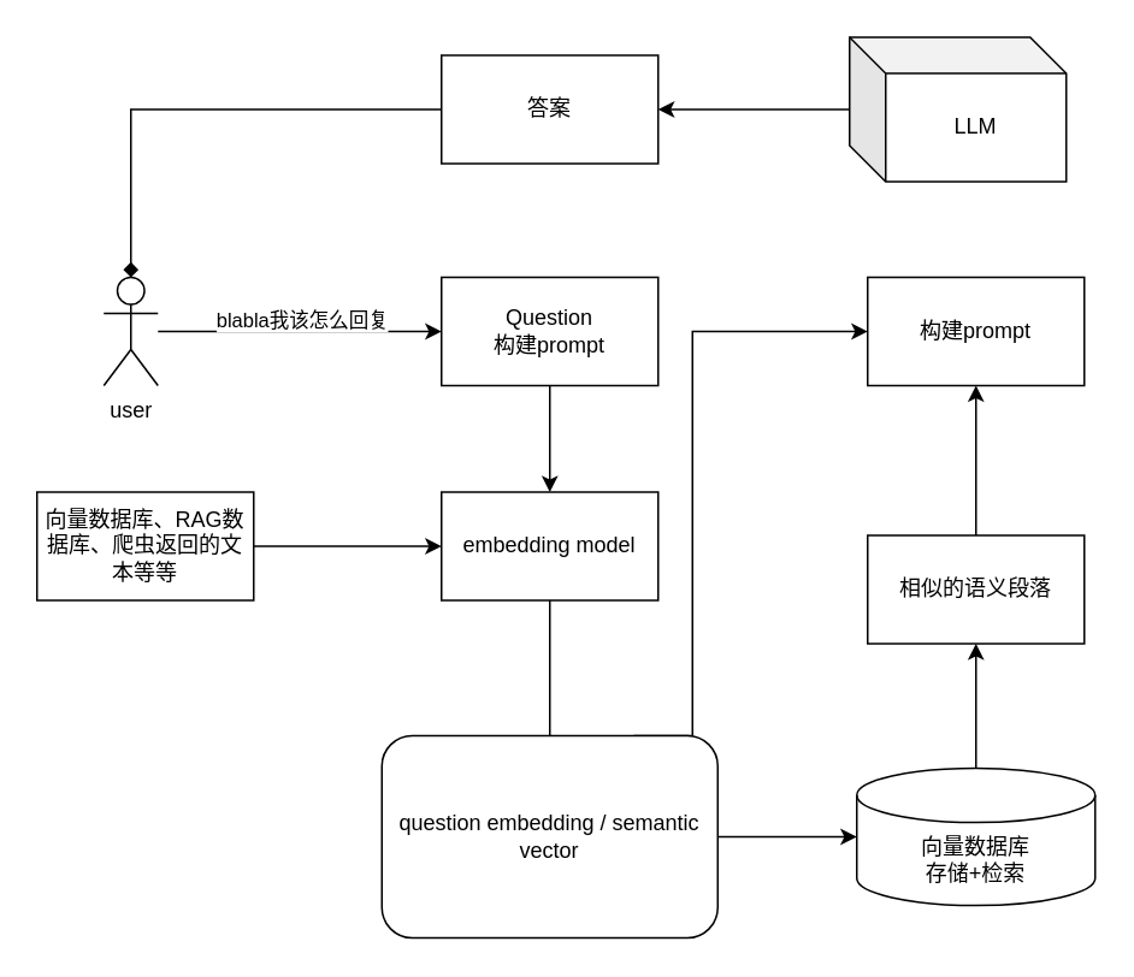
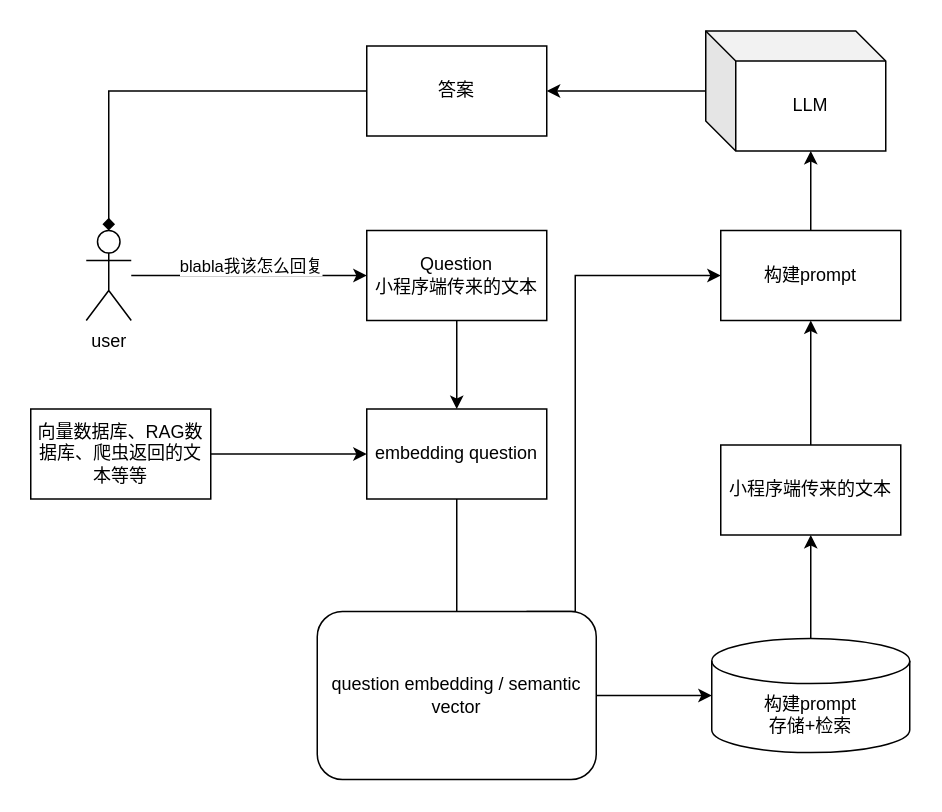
  <mxCell id="0" />
  <mxCell id="1" parent="0" />
  <mxCell id="2" style="edgeStyle=orthogonalEdgeStyle;rounded=0;orthogonalLoop=1;jettySize=auto;html=1;entryX=0;entryY=0.5;entryDx=0;entryDy=0;" edge="1" parent="1" source="4" target="6"><mxGeometry relative="1" as="geometry" /></mxCell>
  <mxCell id="3" value="blabla我该怎么回复" style="edgeLabel;html=1;align=center;verticalAlign=middle;resizable=0;points=[];" vertex="1" connectable="0" parent="2"><mxGeometry x="-0.401" y="1" relative="1" as="geometry"><mxPoint x="32" y="-6" as="offset" /></mxGeometry></mxCell>
  <mxCell id="4" value="user" style="shape=umlActor;verticalLabelPosition=bottom;verticalAlign=top;html=1;outlineConnect=0;" vertex="1" parent="1"><mxGeometry x="57" y="153" width="30" height="60" as="geometry" /></mxCell>
  <mxCell id="5" value="" style="edgeStyle=orthogonalEdgeStyle;rounded=0;orthogonalLoop=1;jettySize=auto;html=1;" edge="1" parent="1" source="6" target="8"><mxGeometry relative="1" as="geometry" /></mxCell>
- <mxCell id="6" value="Question&lt;br&gt;构建prompt" style="rounded=0;whiteSpace=wrap;html=1;" vertex="1" parent="1"><mxGeometry x="244" y="153" width="120" height="60" as="geometry" /></mxCell>
+ <mxCell id="6" value="Question&lt;br&gt;小程序端传来的文本" style="rounded=0;whiteSpace=wrap;html=1;" vertex="1" parent="1"><mxGeometry x="244" y="153" width="120" height="60" as="geometry" /></mxCell>
  <mxCell id="7" style="edgeStyle=orthogonalEdgeStyle;rounded=0;orthogonalLoop=1;jettySize=auto;html=1;exitX=0.5;exitY=1;exitDx=0;exitDy=0;entryX=0.5;entryY=0;entryDx=0;entryDy=0;endArrow=none;" edge="1" parent="1" source="8" target="10"><mxGeometry relative="1" as="geometry" /></mxCell>
- <mxCell id="8" value="embedding model" style="whiteSpace=wrap;html=1;rounded=0;" vertex="1" parent="1"><mxGeometry x="244" y="272" width="120" height="60" as="geometry" /></mxCell>
+ <mxCell id="8" value="embedding question" style="whiteSpace=wrap;html=1;rounded=0;" vertex="1" parent="1"><mxGeometry x="244" y="272" width="120" height="60" as="geometry" /></mxCell>
  <mxCell id="9" style="edgeStyle=orthogonalEdgeStyle;rounded=0;orthogonalLoop=1;jettySize=auto;html=1;exitX=0.75;exitY=0;exitDx=0;exitDy=0;entryX=0;entryY=0.5;entryDx=0;entryDy=0;" edge="1" parent="1" source="10" target="18"><mxGeometry relative="1" as="geometry"><Array as="points"><mxPoint x="383" y="407" /><mxPoint x="383" y="183" /></Array></mxGeometry></mxCell>
  <mxCell id="10" value="question embedding / semantic vector" style="rounded=1;whiteSpace=wrap;html=1;" vertex="1" parent="1"><mxGeometry x="211" y="407" width="186" height="112" as="geometry" /></mxCell>
  <mxCell id="11" style="edgeStyle=orthogonalEdgeStyle;rounded=0;orthogonalLoop=1;jettySize=auto;html=1;entryX=0;entryY=0.5;entryDx=0;entryDy=0;" edge="1" parent="1" source="12" target="8"><mxGeometry relative="1" as="geometry" /></mxCell>
  <mxCell id="12" value="向量数据库、RAG数据库、爬虫返回的文本等等" style="whiteSpace=wrap;html=1;" vertex="1" parent="1"><mxGeometry x="20" y="272" width="120" height="60" as="geometry" /></mxCell>
  <mxCell id="13" style="edgeStyle=orthogonalEdgeStyle;rounded=0;orthogonalLoop=1;jettySize=auto;html=1;exitX=0.5;exitY=0;exitDx=0;exitDy=0;exitPerimeter=0;entryX=0.5;entryY=1;entryDx=0;entryDy=0;" edge="1" parent="1" source="14" target="17"><mxGeometry relative="1" as="geometry" /></mxCell>
- <mxCell id="14" value="向量数据库&lt;br&gt;存储+检索" style="shape=cylinder3;whiteSpace=wrap;html=1;boundedLbl=1;backgroundOutline=1;size=15;" vertex="1" parent="1"><mxGeometry x="474" y="425" width="132" height="76" as="geometry" /></mxCell>
+ <mxCell id="14" value="构建prompt&lt;br&gt;存储+检索" style="shape=cylinder3;whiteSpace=wrap;html=1;boundedLbl=1;backgroundOutline=1;size=15;" vertex="1" parent="1"><mxGeometry x="474" y="425" width="132" height="76" as="geometry" /></mxCell>
  <mxCell id="15" style="edgeStyle=orthogonalEdgeStyle;rounded=0;orthogonalLoop=1;jettySize=auto;html=1;exitX=1;exitY=0.5;exitDx=0;exitDy=0;entryX=0;entryY=0.5;entryDx=0;entryDy=0;entryPerimeter=0;" edge="1" parent="1" source="10" target="14"><mxGeometry relative="1" as="geometry" /></mxCell>
  <mxCell id="16" style="edgeStyle=orthogonalEdgeStyle;rounded=0;orthogonalLoop=1;jettySize=auto;html=1;exitX=0.5;exitY=0;exitDx=0;exitDy=0;entryX=0.5;entryY=1;entryDx=0;entryDy=0;" edge="1" parent="1" source="17" target="18"><mxGeometry relative="1" as="geometry" /></mxCell>
- <mxCell id="17" value="相似的语义段落" style="whiteSpace=wrap;html=1;" vertex="1" parent="1"><mxGeometry x="480" y="296" width="120" height="60" as="geometry" /></mxCell>
+ <mxCell id="17" value="小程序端传来的文本" style="whiteSpace=wrap;html=1;" vertex="1" parent="1"><mxGeometry x="480" y="296" width="120" height="60" as="geometry" /></mxCell>
  <mxCell id="18" value="构建prompt" style="whiteSpace=wrap;html=1;rounded=0;" vertex="1" parent="1"><mxGeometry x="480" y="153" width="120" height="60" as="geometry" /></mxCell>
  <mxCell id="19" style="edgeStyle=orthogonalEdgeStyle;rounded=0;orthogonalLoop=1;jettySize=auto;html=1;entryX=1;entryY=0.5;entryDx=0;entryDy=0;" edge="1" parent="1" source="20" target="21"><mxGeometry relative="1" as="geometry" /></mxCell>
  <mxCell id="20" value="LLM" style="shape=cube;whiteSpace=wrap;html=1;boundedLbl=1;backgroundOutline=1;darkOpacity=0.05;darkOpacity2=0.1;" vertex="1" parent="1"><mxGeometry x="470" y="20" width="120" height="80" as="geometry" /></mxCell>
  <mxCell id="21" value="答案" style="whiteSpace=wrap;html=1;" vertex="1" parent="1"><mxGeometry x="244" y="30" width="120" height="60" as="geometry" /></mxCell>
+ <mxCell id="22" style="edgeStyle=orthogonalEdgeStyle;rounded=0;orthogonalLoop=1;jettySize=auto;html=1;exitX=0.5;exitY=0;exitDx=0;exitDy=0;entryX=0;entryY=0;entryDx=70;entryDy=80;entryPerimeter=0;" edge="1" parent="1" source="18" target="20"><mxGeometry relative="1" as="geometry" /></mxCell>
  <mxCell id="23" style="edgeStyle=orthogonalEdgeStyle;rounded=0;orthogonalLoop=1;jettySize=auto;html=1;entryX=0.5;entryY=0;entryDx=0;entryDy=0;entryPerimeter=0;endArrow=diamond;" edge="1" parent="1" source="21" target="4"><mxGeometry relative="1" as="geometry" /></mxCell>
